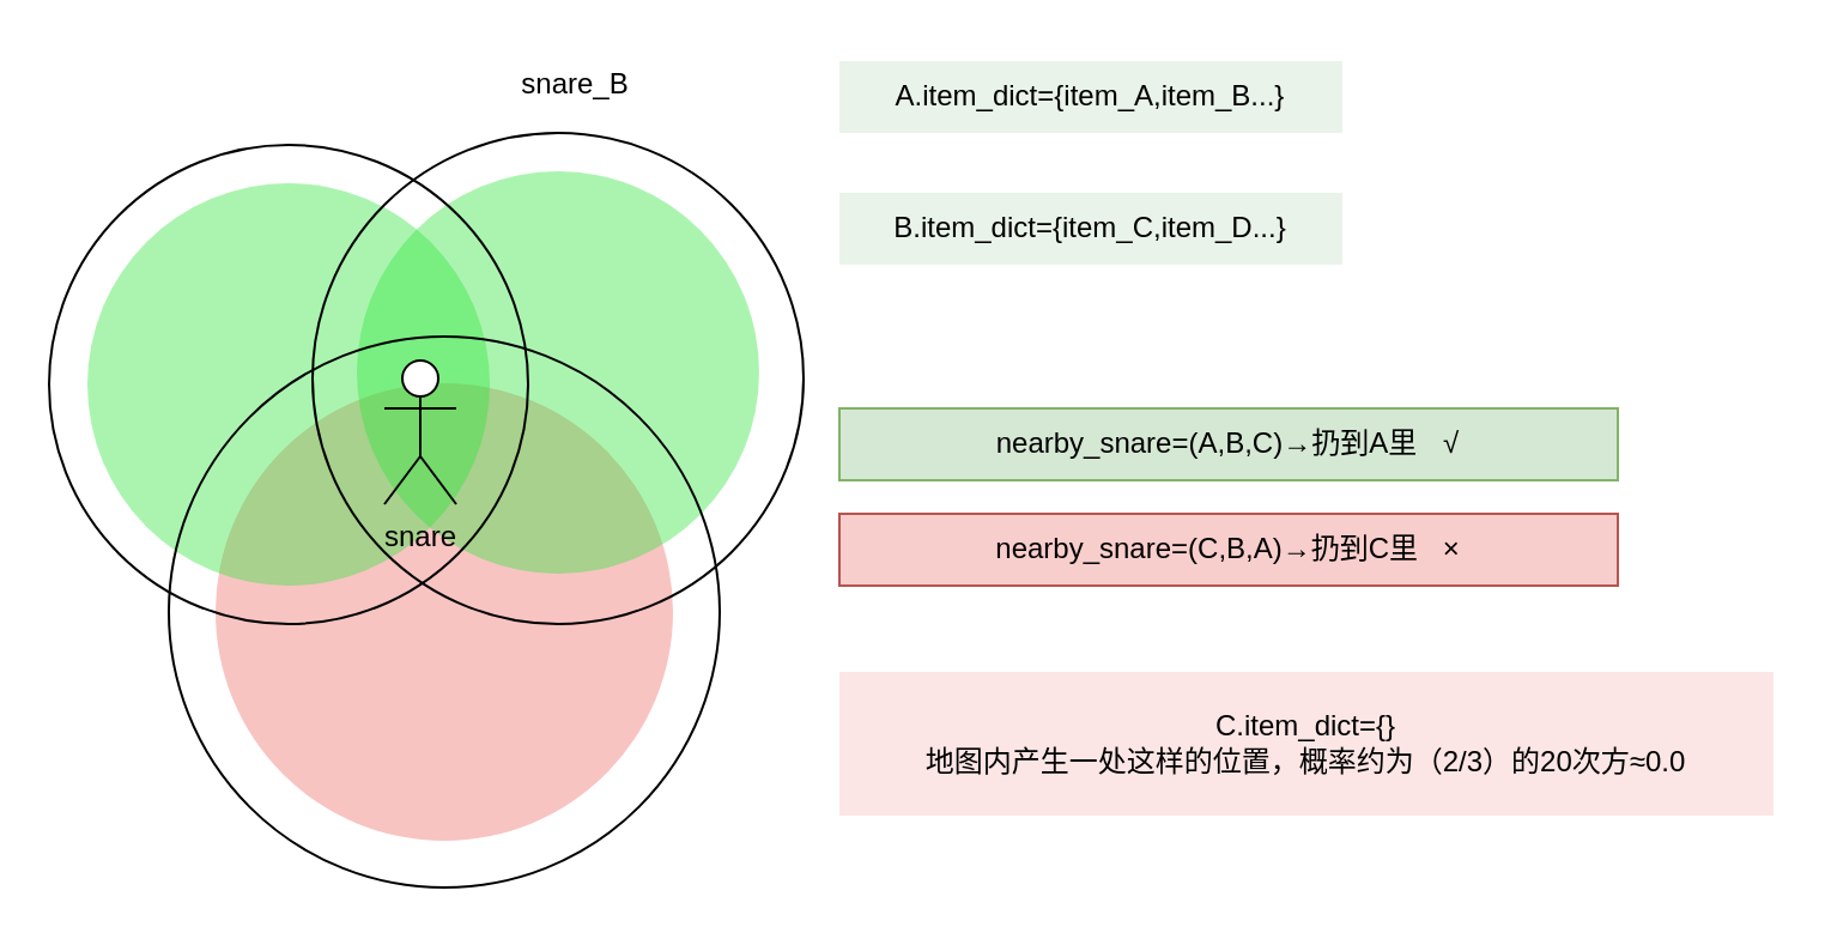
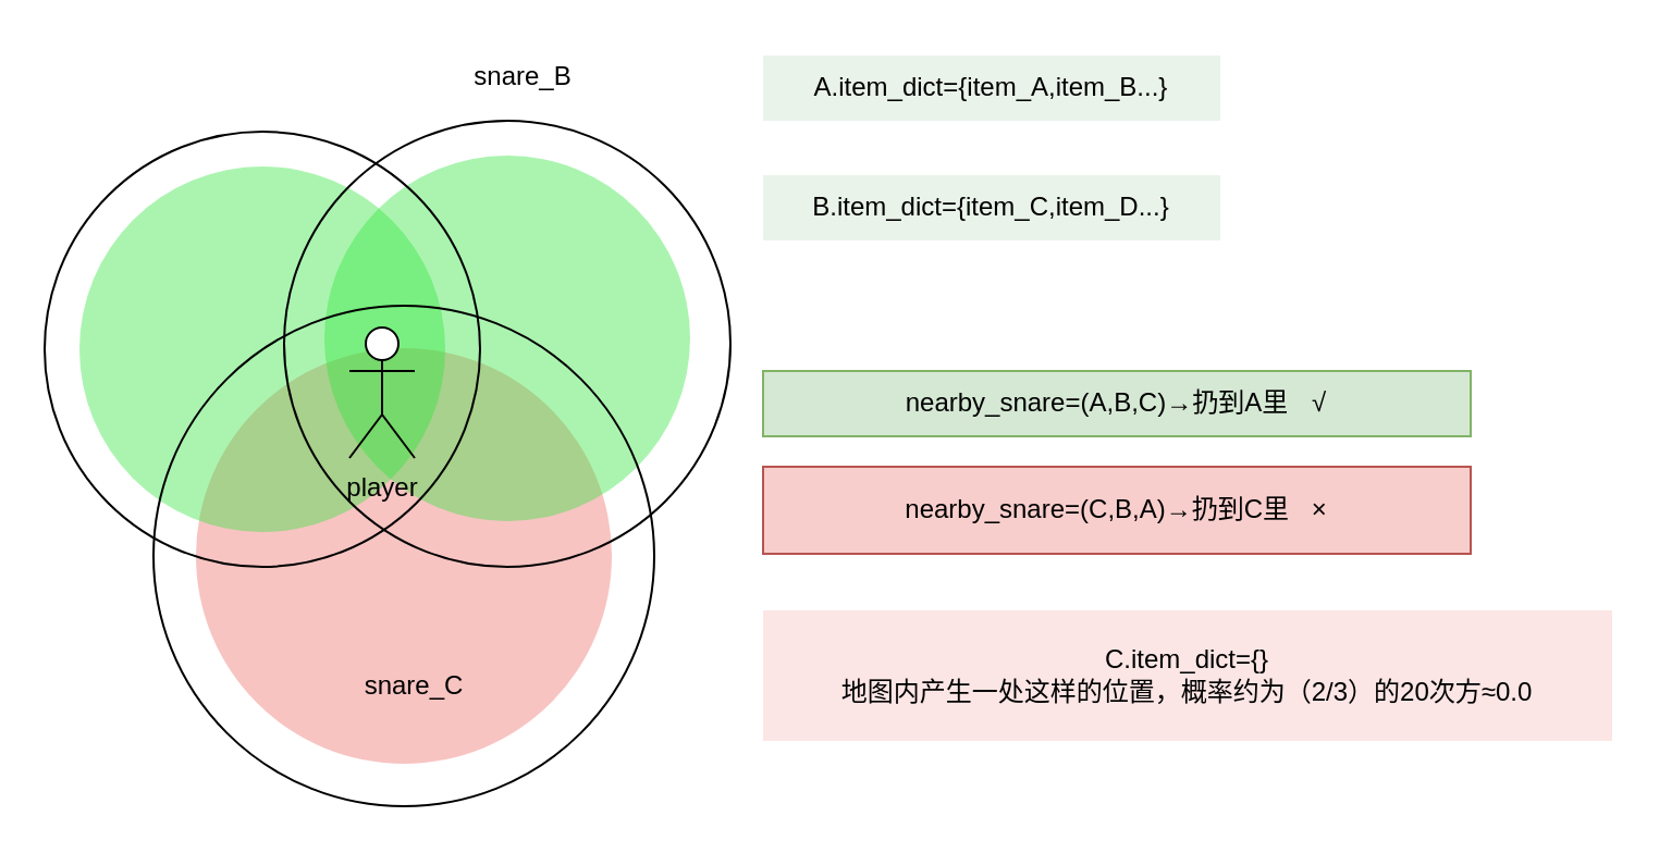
  <mxCell id="0" />
  <mxCell id="1" parent="0" />
  <mxCell id="2" value="" style="ellipse;whiteSpace=wrap;html=1;aspect=fixed;fillColor=#EA6B66;strokeColor=none;opacity=40;" vertex="1" parent="1"><mxGeometry x="89.5" y="159.5" width="191" height="191" as="geometry" /></mxCell>
  <mxCell id="3" value="" style="ellipse;whiteSpace=wrap;html=1;aspect=fixed;fillColor=#2DE33A;strokeColor=none;opacity=40;" vertex="1" parent="1"><mxGeometry x="148.5" y="71" width="168" height="168" as="geometry" /></mxCell>
  <mxCell id="4" value="" style="ellipse;whiteSpace=wrap;html=1;aspect=fixed;fillColor=#2DE33A;strokeColor=none;opacity=40;" vertex="1" parent="1"><mxGeometry x="36" y="76" width="168" height="168" as="geometry" /></mxCell>
  <mxCell id="5" value="" style="ellipse;whiteSpace=wrap;html=1;aspect=fixed;fillColor=none;" vertex="1" parent="1"><mxGeometry x="20" y="60" width="200" height="200" as="geometry" /></mxCell>
  <mxCell id="6" value="" style="ellipse;whiteSpace=wrap;html=1;aspect=fixed;fillColor=none;" vertex="1" parent="1"><mxGeometry x="130" y="55" width="205" height="205" as="geometry" /></mxCell>
- <mxCell id="7" value="snare" style="shape=umlActor;verticalLabelPosition=bottom;verticalAlign=top;html=1;outlineConnect=0;" vertex="1" parent="1"><mxGeometry x="160" y="150" width="30" height="60" as="geometry" /></mxCell>
+ <mxCell id="7" value="player" style="shape=umlActor;verticalLabelPosition=bottom;verticalAlign=top;html=1;outlineConnect=0;" vertex="1" parent="1"><mxGeometry x="160" y="150" width="30" height="60" as="geometry" /></mxCell>
  <mxCell id="8" value="snare_B" style="text;html=1;strokeColor=none;fillColor=none;align=center;verticalAlign=middle;whiteSpace=wrap;rounded=0;" vertex="1" parent="1"><mxGeometry x="210" y="20" width="60" height="30" as="geometry" /></mxCell>
  <mxCell id="9" value="" style="ellipse;whiteSpace=wrap;html=1;aspect=fixed;fillColor=none;" vertex="1" parent="1"><mxGeometry x="70" y="140" width="230" height="230" as="geometry" /></mxCell>
+ <mxCell id="10" value="snare_C" style="text;html=1;strokeColor=none;fillColor=none;align=center;verticalAlign=middle;whiteSpace=wrap;rounded=0;" vertex="1" parent="1"><mxGeometry x="160" y="300" width="60" height="30" as="geometry" /></mxCell>
  <mxCell id="11" value="nearby_snare=(A,B,C)→扔到A里&lt;span style=&quot;white-space: pre;&quot;&gt;&#09;&lt;/span&gt;√" style="text;html=1;strokeColor=#82b366;fillColor=#d5e8d4;align=center;verticalAlign=middle;whiteSpace=wrap;rounded=0;" vertex="1" parent="1"><mxGeometry x="350" y="170" width="325" height="30" as="geometry" /></mxCell>
- <mxCell id="12" value="nearby_snare=(C,B,A)→扔到C里&lt;span style=&quot;white-space: pre;&quot;&gt;&#09;&lt;/span&gt;×" style="text;html=1;strokeColor=#b85450;fillColor=#f8cecc;align=center;verticalAlign=middle;whiteSpace=wrap;rounded=0;" vertex="1" parent="1"><mxGeometry x="350" y="214" width="325" height="30" as="geometry" /></mxCell>
+ <mxCell id="12" value="nearby_snare=(C,B,A)→扔到C里&lt;span style=&quot;white-space: pre;&quot;&gt;&#09;&lt;/span&gt;×" style="text;html=1;strokeColor=#b85450;fillColor=#f8cecc;align=center;verticalAlign=middle;whiteSpace=wrap;rounded=0;" vertex="1" parent="1"><mxGeometry x="350" y="214" width="325" height="40" as="geometry" /></mxCell>
  <mxCell id="13" value="A.item_dict={item_A,item_B...}" style="text;html=1;strokeColor=none;fillColor=#d5e8d4;align=center;verticalAlign=middle;whiteSpace=wrap;rounded=0;opacity=50;" vertex="1" parent="1"><mxGeometry x="350" y="25" width="210" height="30" as="geometry" /></mxCell>
  <mxCell id="14" value="B.item_dict={item_C,item_D...}" style="text;html=1;strokeColor=none;fillColor=#d5e8d4;align=center;verticalAlign=middle;whiteSpace=wrap;rounded=0;opacity=50;" vertex="1" parent="1"><mxGeometry x="350" y="80" width="210" height="30" as="geometry" /></mxCell>
  <mxCell id="15" value="C.item_dict={}&lt;br&gt;地图内产生一处这样的位置，概率约为（2/3）的20次方≈0.0" style="text;html=1;strokeColor=none;fillColor=#f8cecc;align=center;verticalAlign=middle;whiteSpace=wrap;rounded=0;opacity=50;" vertex="1" parent="1"><mxGeometry x="350" y="280" width="390" height="60" as="geometry" /></mxCell>
